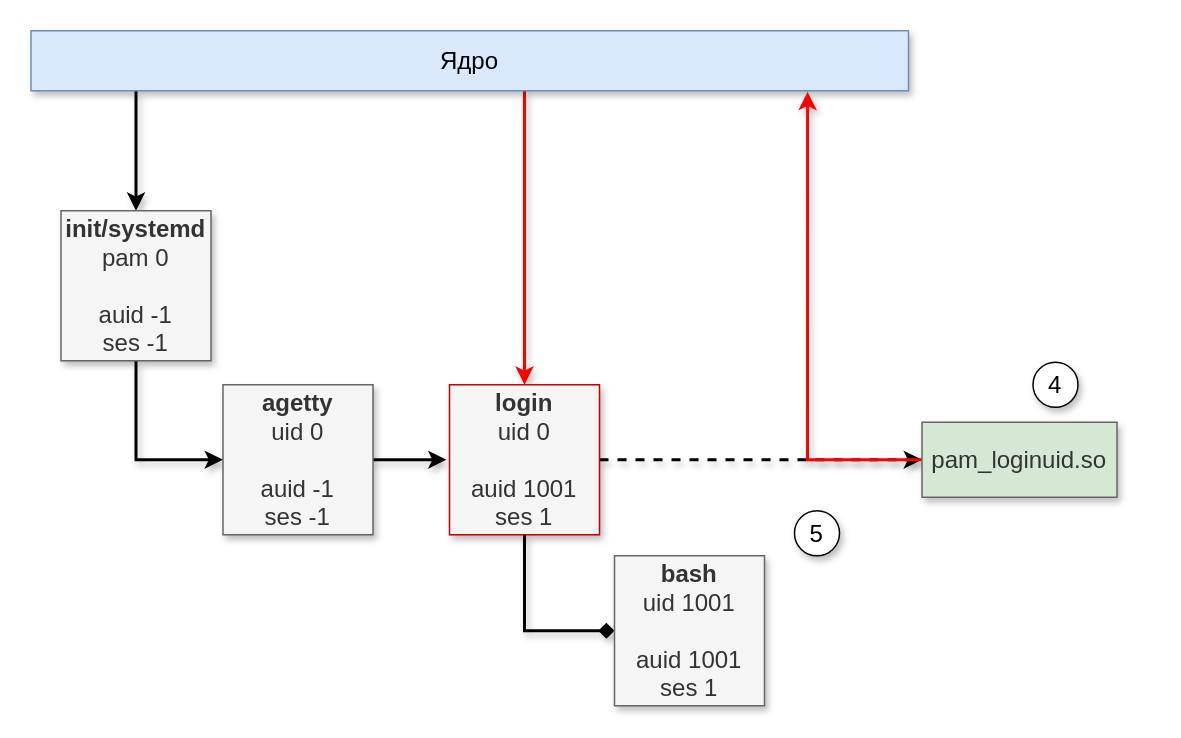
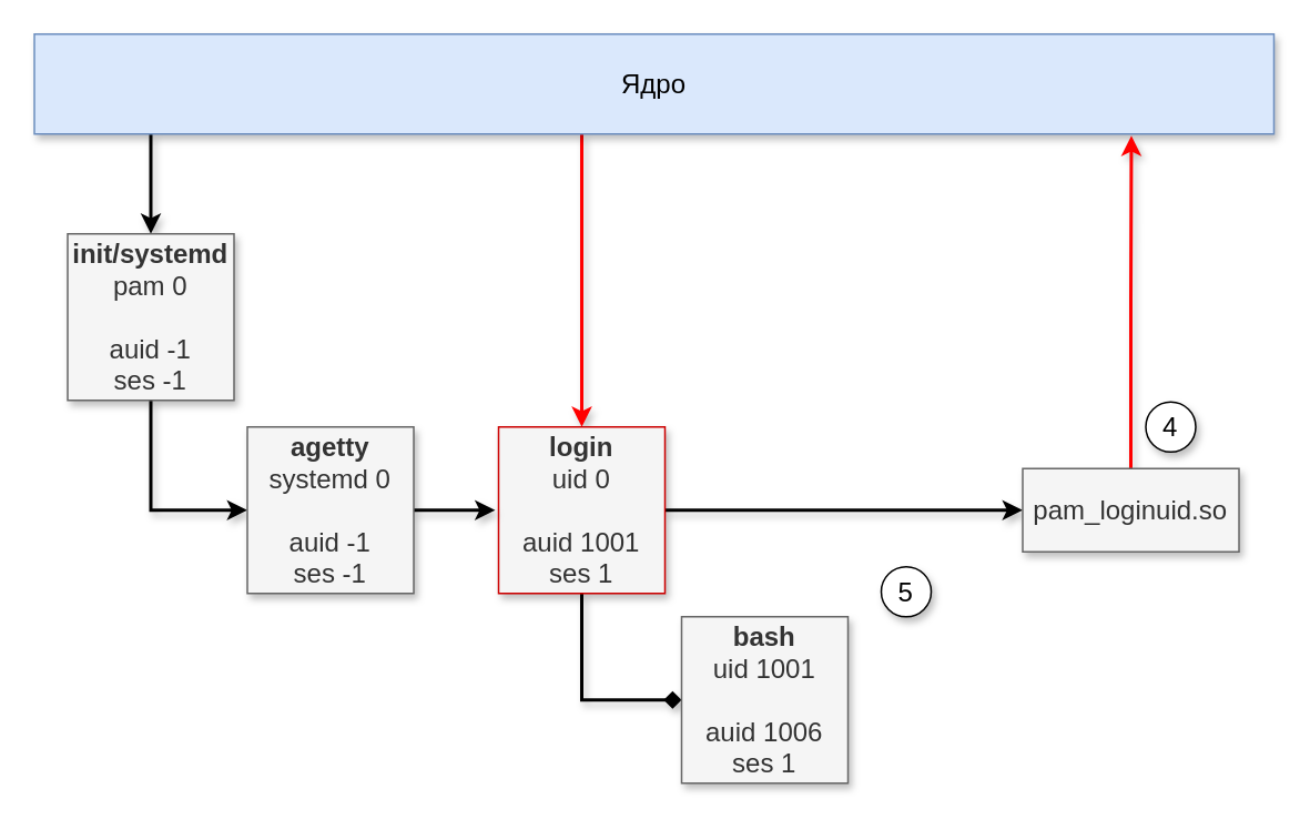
  <mxCell id="0" />
  <mxCell id="1" parent="0" />
  <mxCell id="2" style="edgeStyle=orthogonalEdgeStyle;rounded=0;orthogonalLoop=1;jettySize=auto;html=1;shadow=1;strokeWidth=2;" parent="1" source="4" target="6" edge="1"><mxGeometry relative="1" as="geometry"><Array as="points"><mxPoint x="90" y="100" /><mxPoint x="90" y="100" /></Array></mxGeometry></mxCell>
  <mxCell id="3" style="edgeStyle=orthogonalEdgeStyle;rounded=0;orthogonalLoop=1;jettySize=auto;html=1;strokeColor=#FF0000;strokeWidth=2;shadow=1;" parent="1" source="4" target="9" edge="1"><mxGeometry relative="1" as="geometry"><Array as="points"><mxPoint x="349" y="137" /><mxPoint x="349" y="137" /></Array></mxGeometry></mxCell>
- <mxCell id="4" value="&lt;font style=&quot;font-size: 16px&quot;&gt;Ядро&lt;/font&gt;" style="rounded=0;whiteSpace=wrap;html=1;fillColor=#dae8fc;strokeColor=#6c8ebf;shadow=1;" parent="1" vertex="1"><mxGeometry x="20" y="20" width="585" height="40" as="geometry" /></mxCell>
+ <mxCell id="4" value="&lt;font style=&quot;font-size: 16px&quot;&gt;Ядро&lt;/font&gt;" style="rounded=0;whiteSpace=wrap;html=1;fillColor=#dae8fc;strokeColor=#6c8ebf;shadow=1;" parent="1" vertex="1"><mxGeometry x="20" y="20" width="745" height="60" as="geometry" /></mxCell>
  <mxCell id="5" style="edgeStyle=orthogonalEdgeStyle;rounded=0;orthogonalLoop=1;jettySize=auto;html=1;entryX=0;entryY=0.5;entryDx=0;entryDy=0;strokeWidth=2;shadow=1;" parent="1" source="6" target="14" edge="1"><mxGeometry relative="1" as="geometry"><Array as="points"><mxPoint x="90" y="306" /></Array></mxGeometry></mxCell>
  <mxCell id="6" value="&lt;font style=&quot;font-size: 16px&quot;&gt;&lt;b&gt;init/systemd&lt;br&gt;&lt;/b&gt;pam 0&lt;br&gt;&lt;br&gt;auid -1&lt;br&gt;ses -1&lt;br&gt;&lt;/font&gt;" style="whiteSpace=wrap;html=1;aspect=fixed;shadow=1;fillColor=#f5f5f5;strokeColor=#666666;fontColor=#333333;" parent="1" vertex="1"><mxGeometry x="40" y="140" width="100" height="100" as="geometry" /></mxCell>
- <mxCell id="7" style="edgeStyle=orthogonalEdgeStyle;rounded=0;orthogonalLoop=1;jettySize=auto;html=1;entryX=0;entryY=0.5;entryDx=0;entryDy=0;strokeWidth=2;shadow=1;dashed=1;" parent="1" source="9" target="11" edge="1"><mxGeometry relative="1" as="geometry" /></mxCell>
+ <mxCell id="7" style="edgeStyle=orthogonalEdgeStyle;rounded=0;orthogonalLoop=1;jettySize=auto;html=1;entryX=0;entryY=0.5;entryDx=0;entryDy=0;strokeWidth=2;shadow=1;" parent="1" source="9" target="11" edge="1"><mxGeometry relative="1" as="geometry" /></mxCell>
  <mxCell id="8" style="edgeStyle=orthogonalEdgeStyle;rounded=0;orthogonalLoop=1;jettySize=auto;html=1;entryX=0;entryY=0.5;entryDx=0;entryDy=0;strokeWidth=2;shadow=1;endArrow=diamond;" parent="1" source="9" target="12" edge="1"><mxGeometry relative="1" as="geometry"><Array as="points"><mxPoint x="349" y="420" /></Array></mxGeometry></mxCell>
  <mxCell id="9" value="&lt;font style=&quot;font-size: 16px&quot;&gt;&lt;b&gt;login&lt;br&gt;&lt;/b&gt;uid 0&lt;br&gt;&lt;br&gt;auid 1001&lt;br&gt;ses 1&lt;br&gt;&lt;/font&gt;" style="whiteSpace=wrap;html=1;aspect=fixed;shadow=1;fillColor=#f5f5f5;fontColor=#333333;strokeColor=#CC0000;" parent="1" vertex="1"><mxGeometry x="299" y="256" width="100" height="100" as="geometry" /></mxCell>
  <mxCell id="10" style="edgeStyle=orthogonalEdgeStyle;rounded=0;orthogonalLoop=1;jettySize=auto;html=1;entryX=0.885;entryY=1.017;entryDx=0;entryDy=0;entryPerimeter=0;strokeWidth=2;strokeColor=#FF0000;shadow=1;" parent="1" source="11" target="4" edge="1"><mxGeometry relative="1" as="geometry" /></mxCell>
- <mxCell id="11" value="&lt;font style=&quot;font-size: 16px&quot;&gt;pam_loginuid.so&lt;/font&gt;" style="rounded=0;whiteSpace=wrap;html=1;shadow=1;fillColor=#d5e8d4;strokeColor=#666666;fontColor=#333333;" parent="1" vertex="1"><mxGeometry x="614" y="281" width="130" height="50" as="geometry" /></mxCell>
- <mxCell id="12" value="&lt;font style=&quot;font-size: 16px&quot;&gt;&lt;b&gt;bash&lt;br&gt;&lt;/b&gt;uid 1001&lt;br&gt;&lt;br&gt;auid 1001&lt;br&gt;ses 1&lt;br&gt;&lt;/font&gt;" style="whiteSpace=wrap;html=1;aspect=fixed;shadow=1;fillColor=#f5f5f5;strokeColor=#666666;fontColor=#333333;" parent="1" vertex="1"><mxGeometry x="409" y="370" width="100" height="100" as="geometry" /></mxCell>
+ <mxCell id="11" value="&lt;font style=&quot;font-size: 16px&quot;&gt;pam_loginuid.so&lt;/font&gt;" style="rounded=0;whiteSpace=wrap;html=1;shadow=1;fillColor=#f5f5f5;strokeColor=#666666;fontColor=#333333;" parent="1" vertex="1"><mxGeometry x="614" y="281" width="130" height="50" as="geometry" /></mxCell>
+ <mxCell id="12" value="&lt;font style=&quot;font-size: 16px&quot;&gt;&lt;b&gt;bash&lt;br&gt;&lt;/b&gt;uid 1001&lt;br&gt;&lt;br&gt;auid 1006&lt;br&gt;ses 1&lt;br&gt;&lt;/font&gt;" style="whiteSpace=wrap;html=1;aspect=fixed;shadow=1;fillColor=#f5f5f5;strokeColor=#666666;fontColor=#333333;" parent="1" vertex="1"><mxGeometry x="409" y="370" width="100" height="100" as="geometry" /></mxCell>
  <mxCell id="13" style="edgeStyle=orthogonalEdgeStyle;rounded=0;orthogonalLoop=1;jettySize=auto;html=1;strokeWidth=2;shadow=1;" parent="1" source="14" edge="1"><mxGeometry relative="1" as="geometry"><mxPoint x="297" y="306" as="targetPoint" /></mxGeometry></mxCell>
- <mxCell id="14" value="&lt;font style=&quot;font-size: 16px&quot;&gt;&lt;b&gt;agetty&lt;br&gt;&lt;/b&gt;uid 0&lt;br&gt;&lt;br&gt;auid -1&lt;br&gt;ses -1&lt;br&gt;&lt;/font&gt;" style="whiteSpace=wrap;html=1;aspect=fixed;shadow=1;fillColor=#f5f5f5;strokeColor=#666666;fontColor=#333333;" parent="1" vertex="1"><mxGeometry x="148" y="256" width="100" height="100" as="geometry" /></mxCell>
+ <mxCell id="14" value="&lt;font style=&quot;font-size: 16px&quot;&gt;&lt;b&gt;agetty&lt;br&gt;&lt;/b&gt;systemd 0&lt;br&gt;&lt;br&gt;auid -1&lt;br&gt;ses -1&lt;br&gt;&lt;/font&gt;" style="whiteSpace=wrap;html=1;aspect=fixed;shadow=1;fillColor=#f5f5f5;strokeColor=#666666;fontColor=#333333;" parent="1" vertex="1"><mxGeometry x="148" y="256" width="100" height="100" as="geometry" /></mxCell>
  <mxCell id="15" value="&lt;font style=&quot;font-size: 16px&quot;&gt;4&lt;/font&gt;" style="ellipse;whiteSpace=wrap;html=1;aspect=fixed;shadow=1;" parent="1" vertex="1"><mxGeometry x="688" y="241" width="30" height="30" as="geometry" /></mxCell>
  <mxCell id="16" value="&lt;font style=&quot;font-size: 16px&quot;&gt;5&lt;/font&gt;" style="ellipse;whiteSpace=wrap;html=1;aspect=fixed;shadow=1;" parent="1" vertex="1"><mxGeometry x="529" y="340" width="30" height="30" as="geometry" /></mxCell>
